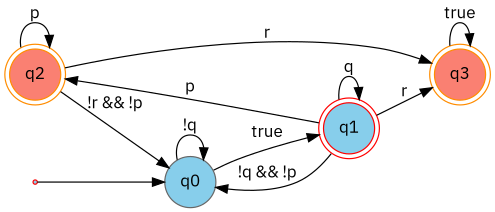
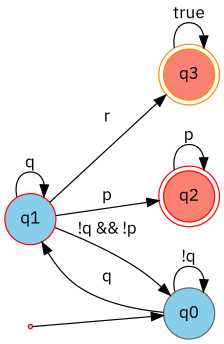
  digraph {
    fontname="IBM Plex Sans"
    rankdir=LR
    node [color=darkorange fillcolor=skyblue fontname="IBM Plex Sans" shape=doublecircle style=filled]
    edge [fontname="IBM Plex Sans"]
-   q2 [fillcolor=salmon]
+   q2 [color=red fillcolor=salmon]
    q3 [fillcolor=salmon]
    q0 [color=gray40 shape=circle]
-   q1 [color=red]
+   q1 [color=red shape=circle]
    qi [color=red shape=point]
    q2 -> q2 [label=p]
-   q2 -> q3 [label=r]
-   q2 -> q0 [label="!r && !p"]
    q3 -> q3 [label=true]
    q0 -> q0 [label="!q"]
-   q0 -> q1 [label=true]
+   q0 -> q1 [label=q]
    q1 -> q2 [label=p]
    q1 -> q3 [label=r]
    q1 -> q0 [label="!q && !p"]
    q1 -> q1 [label=q]
    qi -> q0
  }
